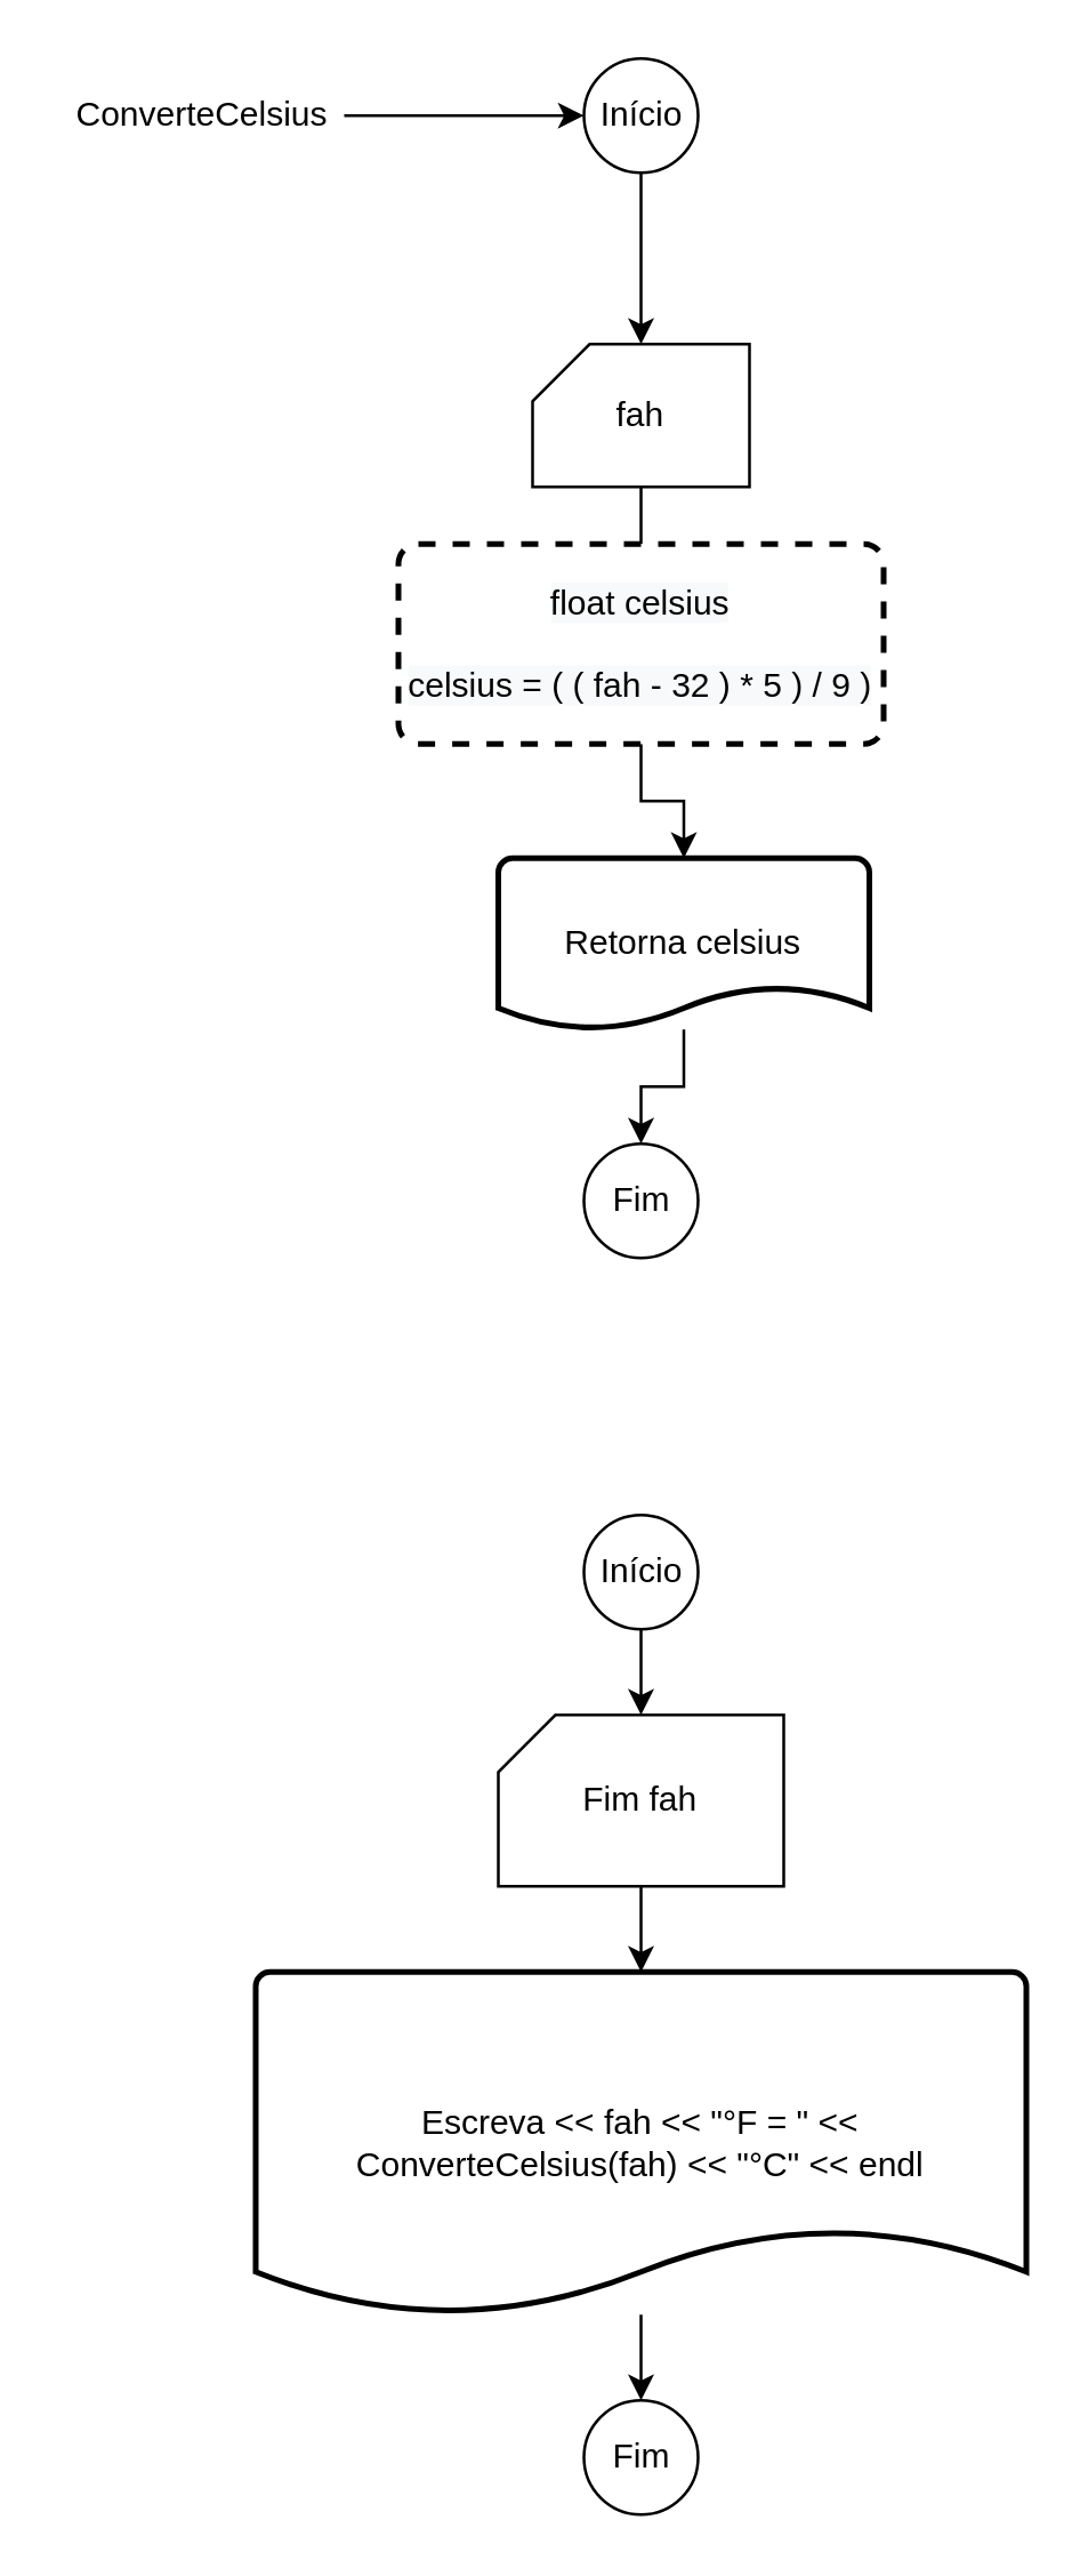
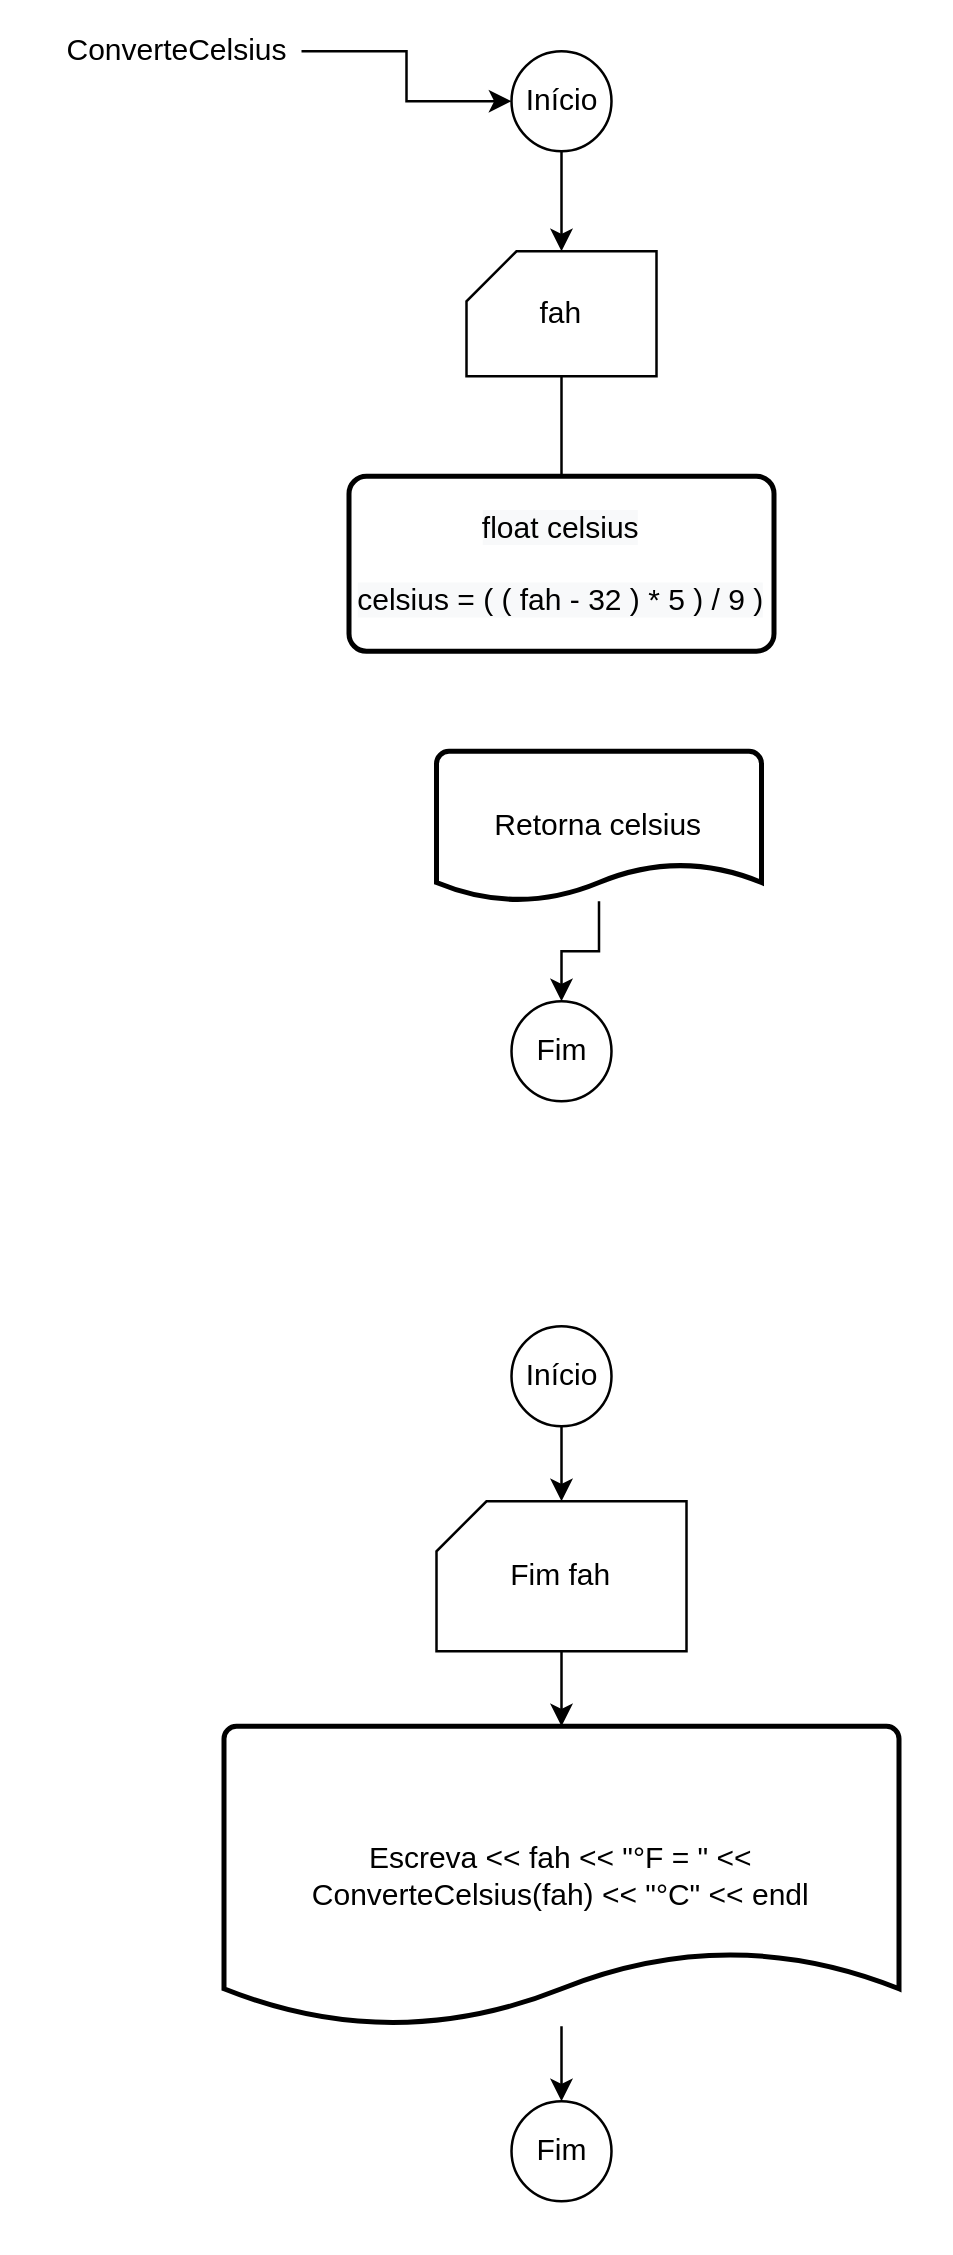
  <mxCell id="0" />
  <mxCell id="1" parent="0" />
  <mxCell id="2" value="" style="edgeStyle=orthogonalEdgeStyle;rounded=0;orthogonalLoop=1;jettySize=auto;html=1;" edge="1" parent="1" source="3" target="7"><mxGeometry relative="1" as="geometry" /></mxCell>
  <mxCell id="3" value="Início" style="verticalLabelPosition=middle;verticalAlign=middle;html=1;shape=mxgraph.flowchart.on-page_reference;labelPosition=center;align=center;" vertex="1" parent="1"><mxGeometry x="204" y="20" width="40" height="40" as="geometry" /></mxCell>
  <mxCell id="4" value="" style="edgeStyle=orthogonalEdgeStyle;rounded=0;orthogonalLoop=1;jettySize=auto;html=1;" edge="1" parent="1" source="5" target="3"><mxGeometry relative="1" as="geometry" /></mxCell>
- <mxCell id="5" value="ConverteCelsius" style="text;html=1;align=center;verticalAlign=middle;resizable=0;points=[];autosize=1;strokeColor=none;fillColor=none;" vertex="1" parent="1"><mxGeometry x="20" y="30" width="100" height="20" as="geometry" /></mxCell>
+ <mxCell id="5" value="ConverteCelsius" style="text;html=1;align=center;verticalAlign=middle;resizable=0;points=[];autosize=1;strokeColor=none;fillColor=none;" vertex="1" parent="1"><mxGeometry x="20" y="10" width="100" height="20" as="geometry" /></mxCell>
  <mxCell id="6" value="" style="edgeStyle=orthogonalEdgeStyle;rounded=0;orthogonalLoop=1;jettySize=auto;html=1;endArrow=none;" edge="1" parent="1" source="7" target="9"><mxGeometry relative="1" as="geometry" /></mxCell>
- <mxCell id="7" value="fah" style="verticalLabelPosition=middle;verticalAlign=middle;html=1;shape=card;whiteSpace=wrap;size=20;arcSize=12;labelPosition=center;align=center;" vertex="1" parent="1"><mxGeometry x="186" y="120" width="76" height="50" as="geometry" /></mxCell>
- <mxCell id="8" value="" style="edgeStyle=orthogonalEdgeStyle;rounded=0;orthogonalLoop=1;jettySize=auto;html=1;" edge="1" parent="1" source="9" target="11"><mxGeometry relative="1" as="geometry" /></mxCell>
- <mxCell id="9" value="&lt;span style=&quot;color: rgb(0, 0, 0); font-family: Helvetica; font-size: 12px; font-style: normal; font-variant-ligatures: normal; font-variant-caps: normal; font-weight: 400; letter-spacing: normal; orphans: 2; text-align: center; text-indent: 0px; text-transform: none; widows: 2; word-spacing: 0px; -webkit-text-stroke-width: 0px; background-color: rgb(248, 249, 250); text-decoration-thickness: initial; text-decoration-style: initial; text-decoration-color: initial; float: none; display: inline !important;&quot;&gt;float celsius&lt;/span&gt;&lt;br style=&quot;color: rgb(0, 0, 0); font-family: Helvetica; font-size: 12px; font-style: normal; font-variant-ligatures: normal; font-variant-caps: normal; font-weight: 400; letter-spacing: normal; orphans: 2; text-align: center; text-indent: 0px; text-transform: none; widows: 2; word-spacing: 0px; -webkit-text-stroke-width: 0px; background-color: rgb(248, 249, 250); text-decoration-thickness: initial; text-decoration-style: initial; text-decoration-color: initial;&quot;&gt;&lt;br style=&quot;color: rgb(0, 0, 0); font-family: Helvetica; font-size: 12px; font-style: normal; font-variant-ligatures: normal; font-variant-caps: normal; font-weight: 400; letter-spacing: normal; orphans: 2; text-align: center; text-indent: 0px; text-transform: none; widows: 2; word-spacing: 0px; -webkit-text-stroke-width: 0px; background-color: rgb(248, 249, 250); text-decoration-thickness: initial; text-decoration-style: initial; text-decoration-color: initial;&quot;&gt;&lt;span style=&quot;color: rgb(0, 0, 0); font-family: Helvetica; font-size: 12px; font-style: normal; font-variant-ligatures: normal; font-variant-caps: normal; font-weight: 400; letter-spacing: normal; orphans: 2; text-align: center; text-indent: 0px; text-transform: none; widows: 2; word-spacing: 0px; -webkit-text-stroke-width: 0px; background-color: rgb(248, 249, 250); text-decoration-thickness: initial; text-decoration-style: initial; text-decoration-color: initial; float: none; display: inline !important;&quot;&gt;celsius = ( ( fah - 32 ) * 5 ) / 9 )&lt;/span&gt;" style="rounded=1;whiteSpace=wrap;html=1;absoluteArcSize=1;arcSize=14;strokeWidth=2;dashed=1;" vertex="1" parent="1"><mxGeometry x="139" y="190" width="170" height="70" as="geometry" /></mxCell>
+ <mxCell id="7" value="fah" style="verticalLabelPosition=middle;verticalAlign=middle;html=1;shape=card;whiteSpace=wrap;size=20;arcSize=12;labelPosition=center;align=center;" vertex="1" parent="1"><mxGeometry x="186" y="100" width="76" height="50" as="geometry" /></mxCell>
+ <mxCell id="9" value="&lt;span style=&quot;color: rgb(0, 0, 0); font-family: Helvetica; font-size: 12px; font-style: normal; font-variant-ligatures: normal; font-variant-caps: normal; font-weight: 400; letter-spacing: normal; orphans: 2; text-align: center; text-indent: 0px; text-transform: none; widows: 2; word-spacing: 0px; -webkit-text-stroke-width: 0px; background-color: rgb(248, 249, 250); text-decoration-thickness: initial; text-decoration-style: initial; text-decoration-color: initial; float: none; display: inline !important;&quot;&gt;float celsius&lt;/span&gt;&lt;br style=&quot;color: rgb(0, 0, 0); font-family: Helvetica; font-size: 12px; font-style: normal; font-variant-ligatures: normal; font-variant-caps: normal; font-weight: 400; letter-spacing: normal; orphans: 2; text-align: center; text-indent: 0px; text-transform: none; widows: 2; word-spacing: 0px; -webkit-text-stroke-width: 0px; background-color: rgb(248, 249, 250); text-decoration-thickness: initial; text-decoration-style: initial; text-decoration-color: initial;&quot;&gt;&lt;br style=&quot;color: rgb(0, 0, 0); font-family: Helvetica; font-size: 12px; font-style: normal; font-variant-ligatures: normal; font-variant-caps: normal; font-weight: 400; letter-spacing: normal; orphans: 2; text-align: center; text-indent: 0px; text-transform: none; widows: 2; word-spacing: 0px; -webkit-text-stroke-width: 0px; background-color: rgb(248, 249, 250); text-decoration-thickness: initial; text-decoration-style: initial; text-decoration-color: initial;&quot;&gt;&lt;span style=&quot;color: rgb(0, 0, 0); font-family: Helvetica; font-size: 12px; font-style: normal; font-variant-ligatures: normal; font-variant-caps: normal; font-weight: 400; letter-spacing: normal; orphans: 2; text-align: center; text-indent: 0px; text-transform: none; widows: 2; word-spacing: 0px; -webkit-text-stroke-width: 0px; background-color: rgb(248, 249, 250); text-decoration-thickness: initial; text-decoration-style: initial; text-decoration-color: initial; float: none; display: inline !important;&quot;&gt;celsius = ( ( fah - 32 ) * 5 ) / 9 )&lt;/span&gt;" style="rounded=1;whiteSpace=wrap;html=1;absoluteArcSize=1;arcSize=14;strokeWidth=2;" vertex="1" parent="1"><mxGeometry x="139" y="190" width="170" height="70" as="geometry" /></mxCell>
  <mxCell id="10" value="" style="edgeStyle=orthogonalEdgeStyle;rounded=0;orthogonalLoop=1;jettySize=auto;html=1;" edge="1" parent="1" source="11" target="12"><mxGeometry relative="1" as="geometry" /></mxCell>
  <mxCell id="11" value="Retorna celsius" style="strokeWidth=2;html=1;shape=mxgraph.flowchart.document2;whiteSpace=wrap;size=0.25;" vertex="1" parent="1"><mxGeometry x="174" y="300" width="130" height="60" as="geometry" /></mxCell>
  <mxCell id="12" value="Fim" style="verticalLabelPosition=middle;verticalAlign=middle;html=1;shape=mxgraph.flowchart.on-page_reference;labelPosition=center;align=center;" vertex="1" parent="1"><mxGeometry x="204" y="400" width="40" height="40" as="geometry" /></mxCell>
  <mxCell id="13" value="" style="edgeStyle=orthogonalEdgeStyle;rounded=0;orthogonalLoop=1;jettySize=auto;html=1;" edge="1" parent="1" source="14" target="16"><mxGeometry relative="1" as="geometry" /></mxCell>
  <mxCell id="14" value="Início" style="verticalLabelPosition=middle;verticalAlign=middle;html=1;shape=mxgraph.flowchart.on-page_reference;labelPosition=center;align=center;" vertex="1" parent="1"><mxGeometry x="204" y="530" width="40" height="40" as="geometry" /></mxCell>
  <mxCell id="15" value="" style="edgeStyle=orthogonalEdgeStyle;rounded=0;orthogonalLoop=1;jettySize=auto;html=1;" edge="1" parent="1" source="16" target="18"><mxGeometry relative="1" as="geometry" /></mxCell>
  <mxCell id="16" value="Fim fah" style="verticalLabelPosition=middle;verticalAlign=middle;html=1;shape=card;whiteSpace=wrap;size=20;arcSize=12;labelPosition=center;align=center;" vertex="1" parent="1"><mxGeometry x="174" y="600" width="100" height="60" as="geometry" /></mxCell>
  <mxCell id="17" value="" style="edgeStyle=orthogonalEdgeStyle;rounded=0;orthogonalLoop=1;jettySize=auto;html=1;" edge="1" parent="1" source="18" target="19"><mxGeometry relative="1" as="geometry" /></mxCell>
  <mxCell id="18" value="Escreva &amp;lt;&amp;lt; fah &amp;lt;&amp;lt; &quot;°F = &quot; &amp;lt;&amp;lt; ConverteCelsius(fah) &amp;lt;&amp;lt; &quot;°C&quot; &amp;lt;&amp;lt; endl" style="strokeWidth=2;html=1;shape=mxgraph.flowchart.document2;whiteSpace=wrap;size=0.25;" vertex="1" parent="1"><mxGeometry x="89" y="690" width="270" height="120" as="geometry" /></mxCell>
  <mxCell id="19" value="Fim" style="verticalLabelPosition=middle;verticalAlign=middle;html=1;shape=mxgraph.flowchart.on-page_reference;labelPosition=center;align=center;" vertex="1" parent="1"><mxGeometry x="204" y="840" width="40" height="40" as="geometry" /></mxCell>
